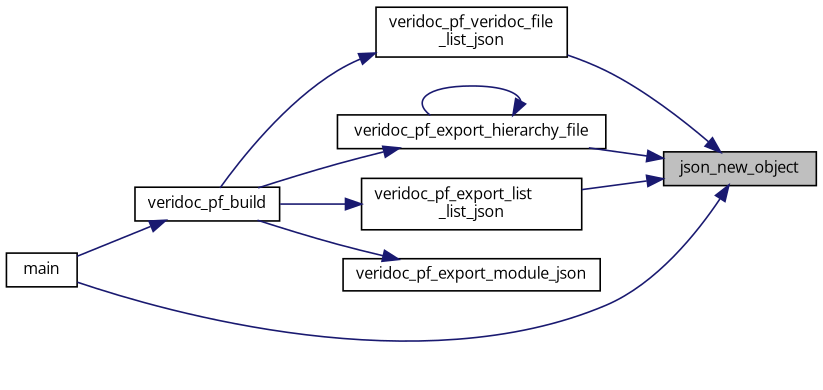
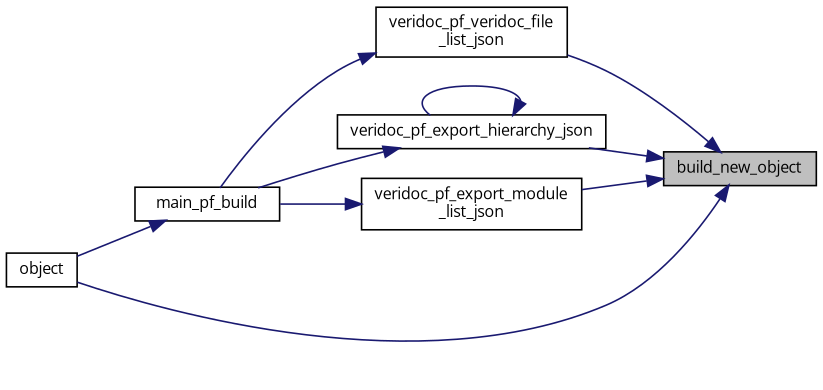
  digraph {
    fontname="Open Sans"
    rankdir=RL
    node [color=black fillcolor=white fontname="Open Sans" fontsize=10 shape=record style=filled]
    edge [color=midnightblue dir=back fontname="Open Sans" fontsize=10 labelfontname=Helvetica labelfontsize=10 style=solid]
-   n1 [fillcolor=grey75 fontcolor=black height=0.2 label=json_new_object width=0.4]
+   n1 [fillcolor=grey75 fontcolor=black height=0.2 label=build_new_object width=0.4]
    n2 [height=0.2 label="veridoc_pf_veridoc_file\l_list_json" width=0.4]
-   n3 [height=0.2 label=veridoc_pf_export_hierarchy_file width=0.4]
-   n4 [height=0.2 label="veridoc_pf_export_list\l_list_json" width=0.4]
-   n5 [height=0.2 label=main width=0.4]
-   n6 [height=0.2 label=veridoc_pf_build width=0.4]
-   n7 [height=0.2 label=veridoc_pf_export_module_json width=0.4]
+   n3 [height=0.2 label=veridoc_pf_export_hierarchy_json width=0.4]
+   n4 [height=0.2 label="veridoc_pf_export_module\l_list_json" width=0.4]
+   n5 [height=0.2 label=object width=0.4]
+   n6 [height=0.2 label=main_pf_build width=0.4]
    n1 -> n2
    n1 -> n3
    n1 -> n4
    n1 -> n5
    n2 -> n6
    n3 -> n3
    n3 -> n6
    n4 -> n6
    n6 -> n5
-   n7 -> n6
  }
